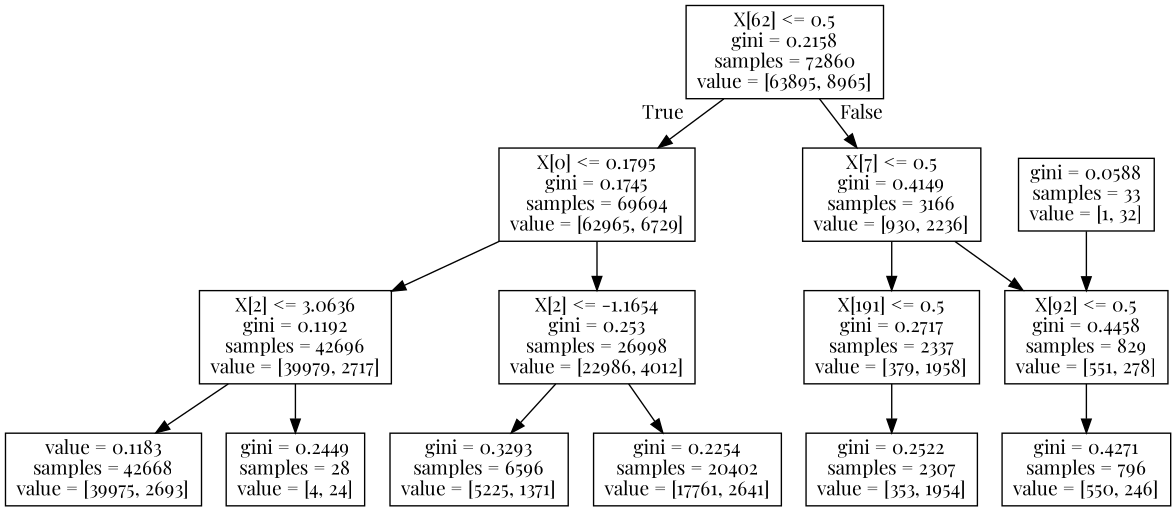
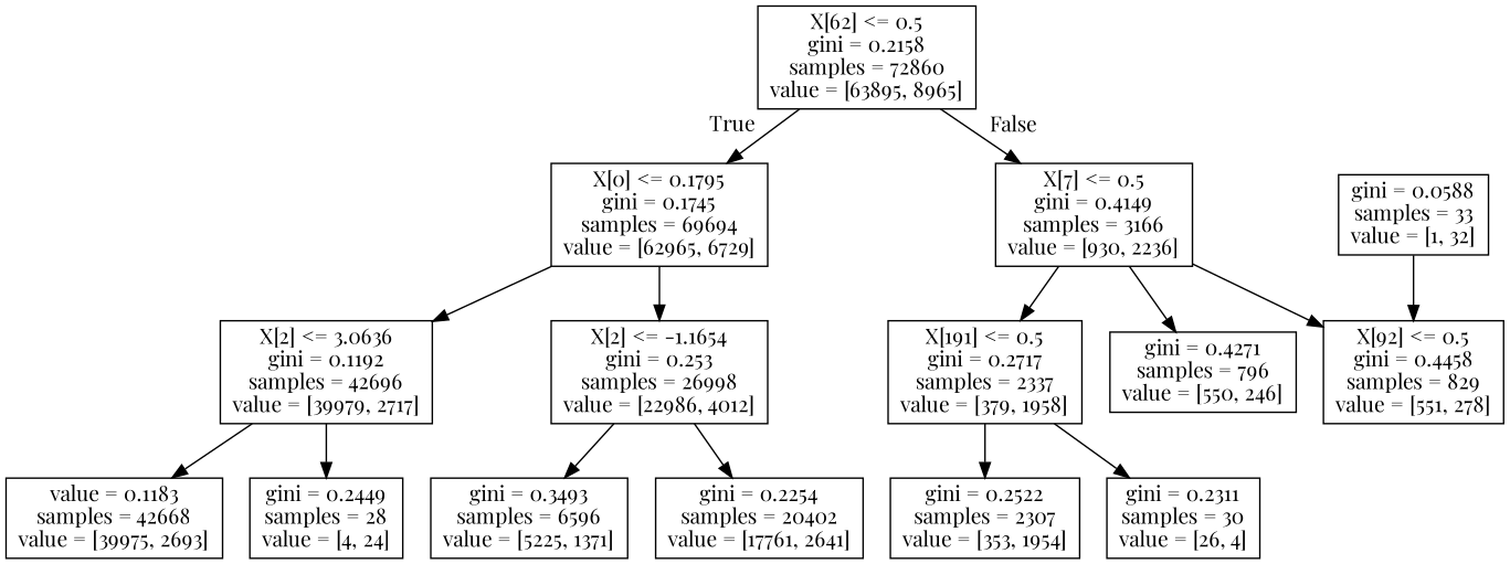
  digraph {
    fontname="Playfair Display"
    node [fontname="Playfair Display" shape=box]
    edge [fontname="Playfair Display"]
    n1 [label="X[62] <= 0.5\ngini = 0.2158\nsamples = 72860\nvalue = [63895, 8965]"]
    n2 [label="X[0] <= 0.1795\ngini = 0.1745\nsamples = 69694\nvalue = [62965, 6729]"]
    n3 [label="X[7] <= 0.5\ngini = 0.4149\nsamples = 3166\nvalue = [930, 2236]"]
    n4 [label="X[2] <= 3.0636\ngini = 0.1192\nsamples = 42696\nvalue = [39979, 2717]"]
    n5 [label="X[2] <= -1.1654\ngini = 0.253\nsamples = 26998\nvalue = [22986, 4012]"]
    n6 [label="X[191] <= 0.5\ngini = 0.2717\nsamples = 2337\nvalue = [379, 1958]"]
    n7 [label="X[92] <= 0.5\ngini = 0.4458\nsamples = 829\nvalue = [551, 278]"]
    n8 [label="value = 0.1183\nsamples = 42668\nvalue = [39975, 2693]"]
    n9 [label="gini = 0.2449\nsamples = 28\nvalue = [4, 24]"]
-   n10 [label="gini = 0.3293\nsamples = 6596\nvalue = [5225, 1371]"]
+   n10 [label="gini = 0.3493\nsamples = 6596\nvalue = [5225, 1371]"]
    n11 [label="gini = 0.2254\nsamples = 20402\nvalue = [17761, 2641]"]
    n12 [label="gini = 0.2522\nsamples = 2307\nvalue = [353, 1954]"]
+   n13 [label="gini = 0.2311\nsamples = 30\nvalue = [26, 4]"]
    n14 [label="gini = 0.4271\nsamples = 796\nvalue = [550, 246]"]
    n15 [label="gini = 0.0588\nsamples = 33\nvalue = [1, 32]"]
    n1 -> n2 [headlabel=True labelangle=45 labeldistance=2.5]
    n1 -> n3 [headlabel=False labelangle=-45 labeldistance=2.5]
    n2 -> n4
    n2 -> n5
    n3 -> n6
    n3 -> n7
    n4 -> n8
    n4 -> n9
    n5 -> n10
    n5 -> n11
    n6 -> n12
-   n7 -> n14
+   n6 -> n13
+   n3 -> n14
    n15 -> n7
  }
